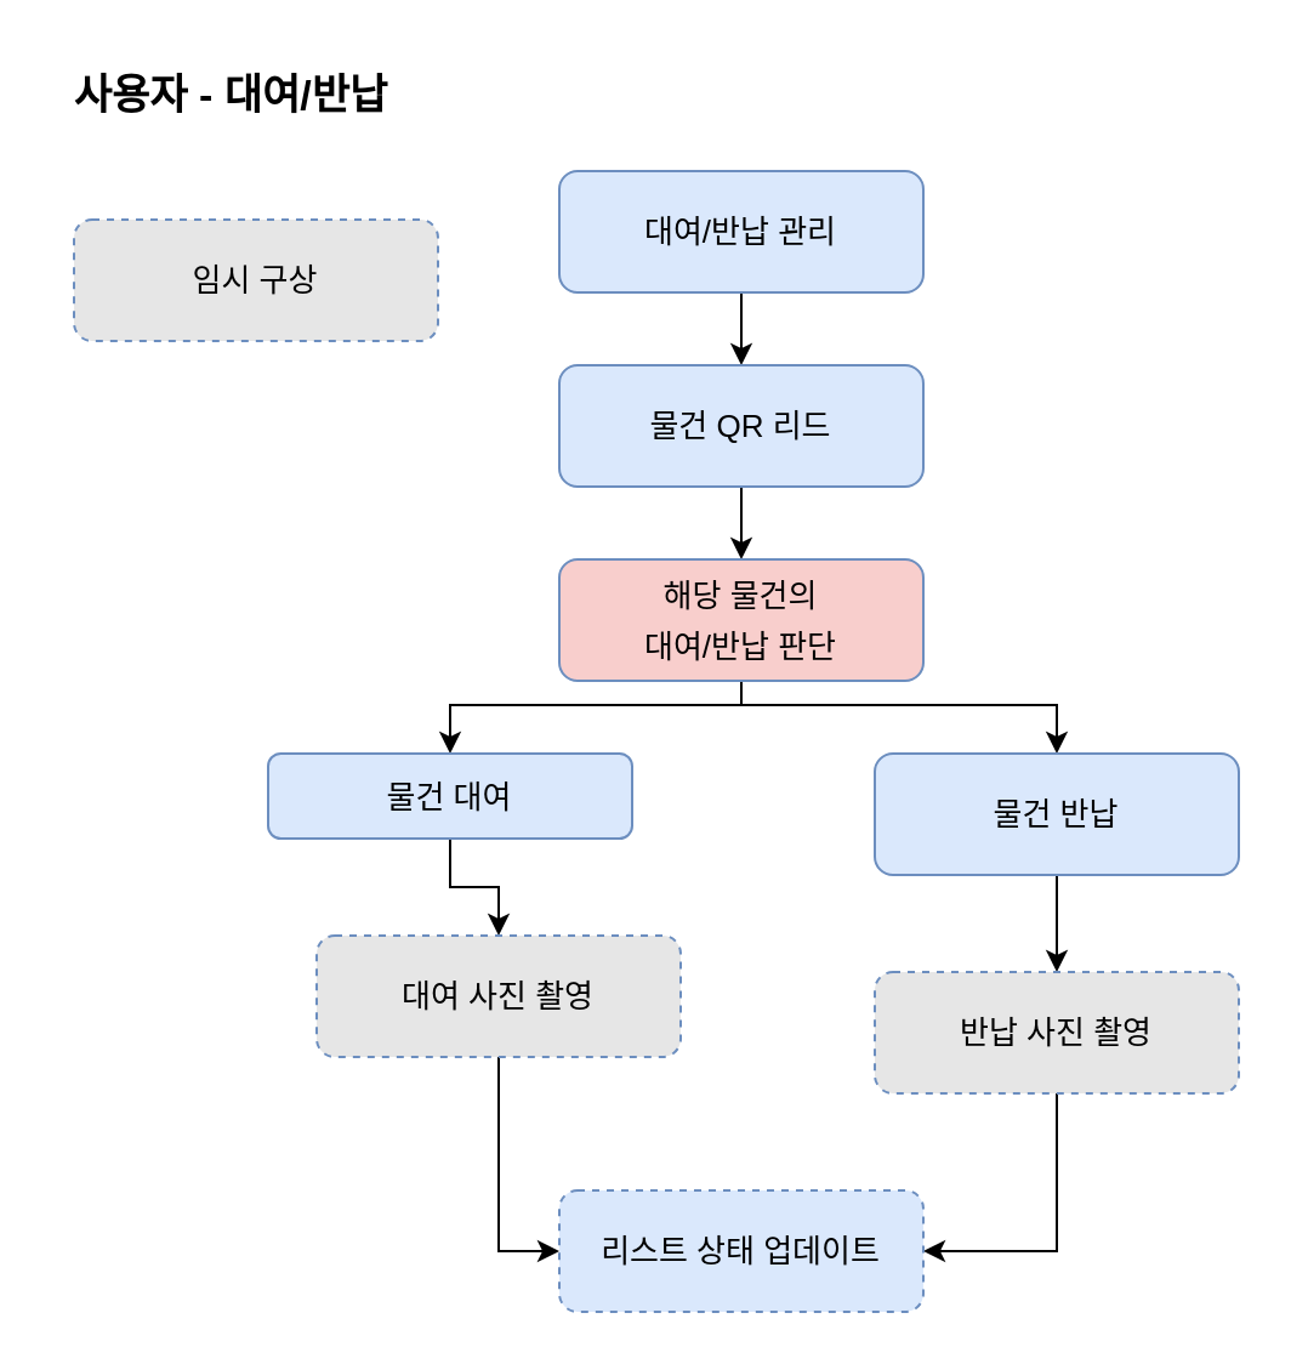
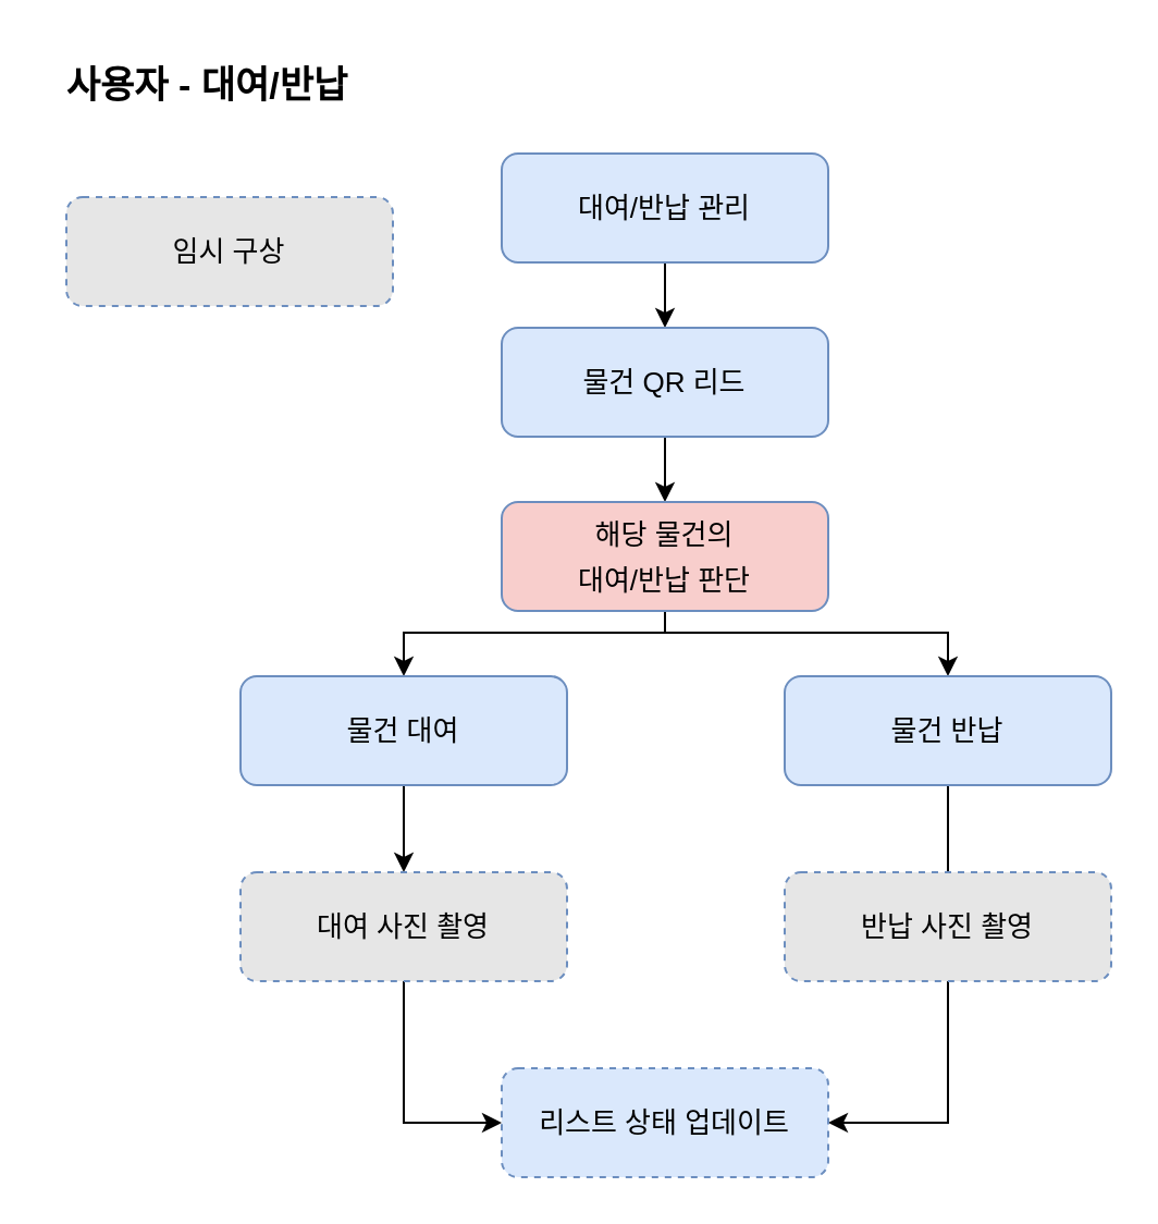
  <mxCell id="0" />
  <mxCell id="1" parent="0" />
  <mxCell id="2" value="&lt;span style=&quot;font-size: 17px&quot;&gt;&lt;b&gt;사용자 - 대여/반납&lt;/b&gt;&lt;/span&gt;" style="text;html=1;strokeColor=none;fillColor=none;align=center;verticalAlign=middle;whiteSpace=wrap;rounded=0;" vertex="1" parent="1"><mxGeometry x="20" width="150" height="40" as="geometry" y="20" /></mxCell>
  <mxCell id="3" style="edgeStyle=orthogonalEdgeStyle;rounded=0;orthogonalLoop=1;jettySize=auto;html=1;entryX=0.5;entryY=0;entryDx=0;entryDy=0;fontSize=17;" edge="1" parent="1" source="4" target="6"><mxGeometry relative="1" as="geometry" /></mxCell>
  <mxCell id="4" value="&lt;font style=&quot;font-size: 13px&quot;&gt;대여/반납 관리&lt;/font&gt;" style="rounded=1;whiteSpace=wrap;html=1;fontSize=17;fillColor=#dae8fc;strokeColor=#6c8ebf;" vertex="1" parent="1"><mxGeometry x="230" y="70" width="150" height="50" as="geometry" /></mxCell>
  <mxCell id="5" style="edgeStyle=orthogonalEdgeStyle;rounded=0;orthogonalLoop=1;jettySize=auto;html=1;entryX=0.5;entryY=0;entryDx=0;entryDy=0;fontSize=13;" edge="1" parent="1" source="6" target="9"><mxGeometry relative="1" as="geometry" /></mxCell>
  <mxCell id="6" value="&lt;font style=&quot;font-size: 13px&quot;&gt;물건 QR 리드&lt;/font&gt;" style="rounded=1;whiteSpace=wrap;html=1;fontSize=17;fillColor=#dae8fc;strokeColor=#6c8ebf;" vertex="1" parent="1"><mxGeometry x="230" y="150" width="150" height="50" as="geometry" /></mxCell>
  <mxCell id="7" style="edgeStyle=orthogonalEdgeStyle;rounded=0;orthogonalLoop=1;jettySize=auto;html=1;entryX=0.5;entryY=0;entryDx=0;entryDy=0;fontSize=13;" edge="1" parent="1" source="9" target="11"><mxGeometry relative="1" as="geometry"><Array as="points"><mxPoint x="305" y="290" /><mxPoint x="185" y="290" /></Array></mxGeometry></mxCell>
  <mxCell id="8" style="edgeStyle=orthogonalEdgeStyle;rounded=0;orthogonalLoop=1;jettySize=auto;html=1;fontSize=13;" edge="1" parent="1" source="9" target="13"><mxGeometry relative="1" as="geometry"><Array as="points"><mxPoint x="305" y="290" /><mxPoint x="435" y="290" /></Array></mxGeometry></mxCell>
  <mxCell id="9" value="&lt;font style=&quot;font-size: 13px&quot;&gt;해당 물건의&lt;br&gt;대여/반납 판단&lt;br&gt;&lt;/font&gt;" style="rounded=1;whiteSpace=wrap;html=1;fontSize=17;fillColor=#f8cecc;strokeColor=#6c8ebf;" vertex="1" parent="1"><mxGeometry x="230" y="230" width="150" height="50" as="geometry" /></mxCell>
  <mxCell id="10" style="edgeStyle=orthogonalEdgeStyle;rounded=0;orthogonalLoop=1;jettySize=auto;html=1;entryX=0.5;entryY=0;entryDx=0;entryDy=0;fontSize=13;" edge="1" parent="1" source="11" target="15"><mxGeometry relative="1" as="geometry" /></mxCell>
- <mxCell id="11" value="&lt;font style=&quot;font-size: 13px&quot;&gt;물건 대여&lt;br&gt;&lt;/font&gt;" style="rounded=1;whiteSpace=wrap;html=1;fontSize=17;fillColor=#dae8fc;strokeColor=#6c8ebf;" vertex="1" parent="1"><mxGeometry x="110" y="310" width="150" height="35" as="geometry" /></mxCell>
- <mxCell id="12" style="edgeStyle=orthogonalEdgeStyle;rounded=0;orthogonalLoop=1;jettySize=auto;html=1;entryX=0.5;entryY=0;entryDx=0;entryDy=0;fontSize=13;" edge="1" parent="1" source="13" target="17"><mxGeometry relative="1" as="geometry" /></mxCell>
+ <mxCell id="11" value="&lt;font style=&quot;font-size: 13px&quot;&gt;물건 대여&lt;br&gt;&lt;/font&gt;" style="rounded=1;whiteSpace=wrap;html=1;fontSize=17;fillColor=#dae8fc;strokeColor=#6c8ebf;" vertex="1" parent="1"><mxGeometry x="110" y="310" width="150" height="50" as="geometry" /></mxCell>
+ <mxCell id="12" style="edgeStyle=orthogonalEdgeStyle;rounded=0;orthogonalLoop=1;jettySize=auto;html=1;entryX=0.5;entryY=0;entryDx=0;entryDy=0;fontSize=13;endArrow=none;" edge="1" parent="1" source="13" target="17"><mxGeometry relative="1" as="geometry" /></mxCell>
  <mxCell id="13" value="&lt;font style=&quot;font-size: 13px&quot;&gt;물건 반납&lt;br&gt;&lt;/font&gt;" style="rounded=1;whiteSpace=wrap;html=1;fontSize=17;fillColor=#dae8fc;strokeColor=#6c8ebf;" vertex="1" parent="1"><mxGeometry x="360" y="310" width="150" height="50" as="geometry" /></mxCell>
  <mxCell id="14" style="edgeStyle=orthogonalEdgeStyle;rounded=0;orthogonalLoop=1;jettySize=auto;html=1;entryX=0;entryY=0.5;entryDx=0;entryDy=0;fontSize=13;" edge="1" parent="1" source="15" target="18"><mxGeometry relative="1" as="geometry" /></mxCell>
- <mxCell id="15" value="&lt;font style=&quot;font-size: 13px&quot;&gt;대여 사진 촬영&lt;br&gt;&lt;/font&gt;" style="rounded=1;whiteSpace=wrap;html=1;fontSize=17;fillColor=#E6E6E6;strokeColor=#6C8EBF;dashed=1;" vertex="1" parent="1"><mxGeometry x="130" y="385" width="150" height="50" as="geometry" /></mxCell>
+ <mxCell id="15" value="&lt;font style=&quot;font-size: 13px&quot;&gt;대여 사진 촬영&lt;br&gt;&lt;/font&gt;" style="rounded=1;whiteSpace=wrap;html=1;fontSize=17;fillColor=#E6E6E6;strokeColor=#6C8EBF;dashed=1;" vertex="1" parent="1"><mxGeometry x="110" y="400" width="150" height="50" as="geometry" /></mxCell>
  <mxCell id="16" style="edgeStyle=orthogonalEdgeStyle;rounded=0;orthogonalLoop=1;jettySize=auto;html=1;entryX=1;entryY=0.5;entryDx=0;entryDy=0;fontSize=13;" edge="1" parent="1" source="17" target="18"><mxGeometry relative="1" as="geometry" /></mxCell>
  <mxCell id="17" value="&lt;font style=&quot;font-size: 13px&quot;&gt;반납 사진 촬영&lt;br&gt;&lt;/font&gt;" style="rounded=1;whiteSpace=wrap;html=1;fontSize=17;fillColor=#E6E6E6;strokeColor=#6C8EBF;dashed=1;" vertex="1" parent="1"><mxGeometry x="360" y="400" width="150" height="50" as="geometry" /></mxCell>
  <mxCell id="18" value="&lt;font style=&quot;font-size: 13px&quot;&gt;리스트 상태 업데이트&lt;br&gt;&lt;/font&gt;" style="rounded=1;whiteSpace=wrap;html=1;fontSize=17;fillColor=#dae8fc;strokeColor=#6c8ebf;dashed=1;" vertex="1" parent="1"><mxGeometry x="230" y="490" width="150" height="50" as="geometry" /></mxCell>
  <mxCell id="19" value="&lt;font style=&quot;font-size: 13px&quot;&gt;임시 구상&lt;br&gt;&lt;/font&gt;" style="rounded=1;whiteSpace=wrap;html=1;fontSize=17;fillColor=#E6E6E6;strokeColor=#6C8EBF;dashed=1;" vertex="1" parent="1"><mxGeometry x="30" y="90" width="150" height="50" as="geometry" /></mxCell>
